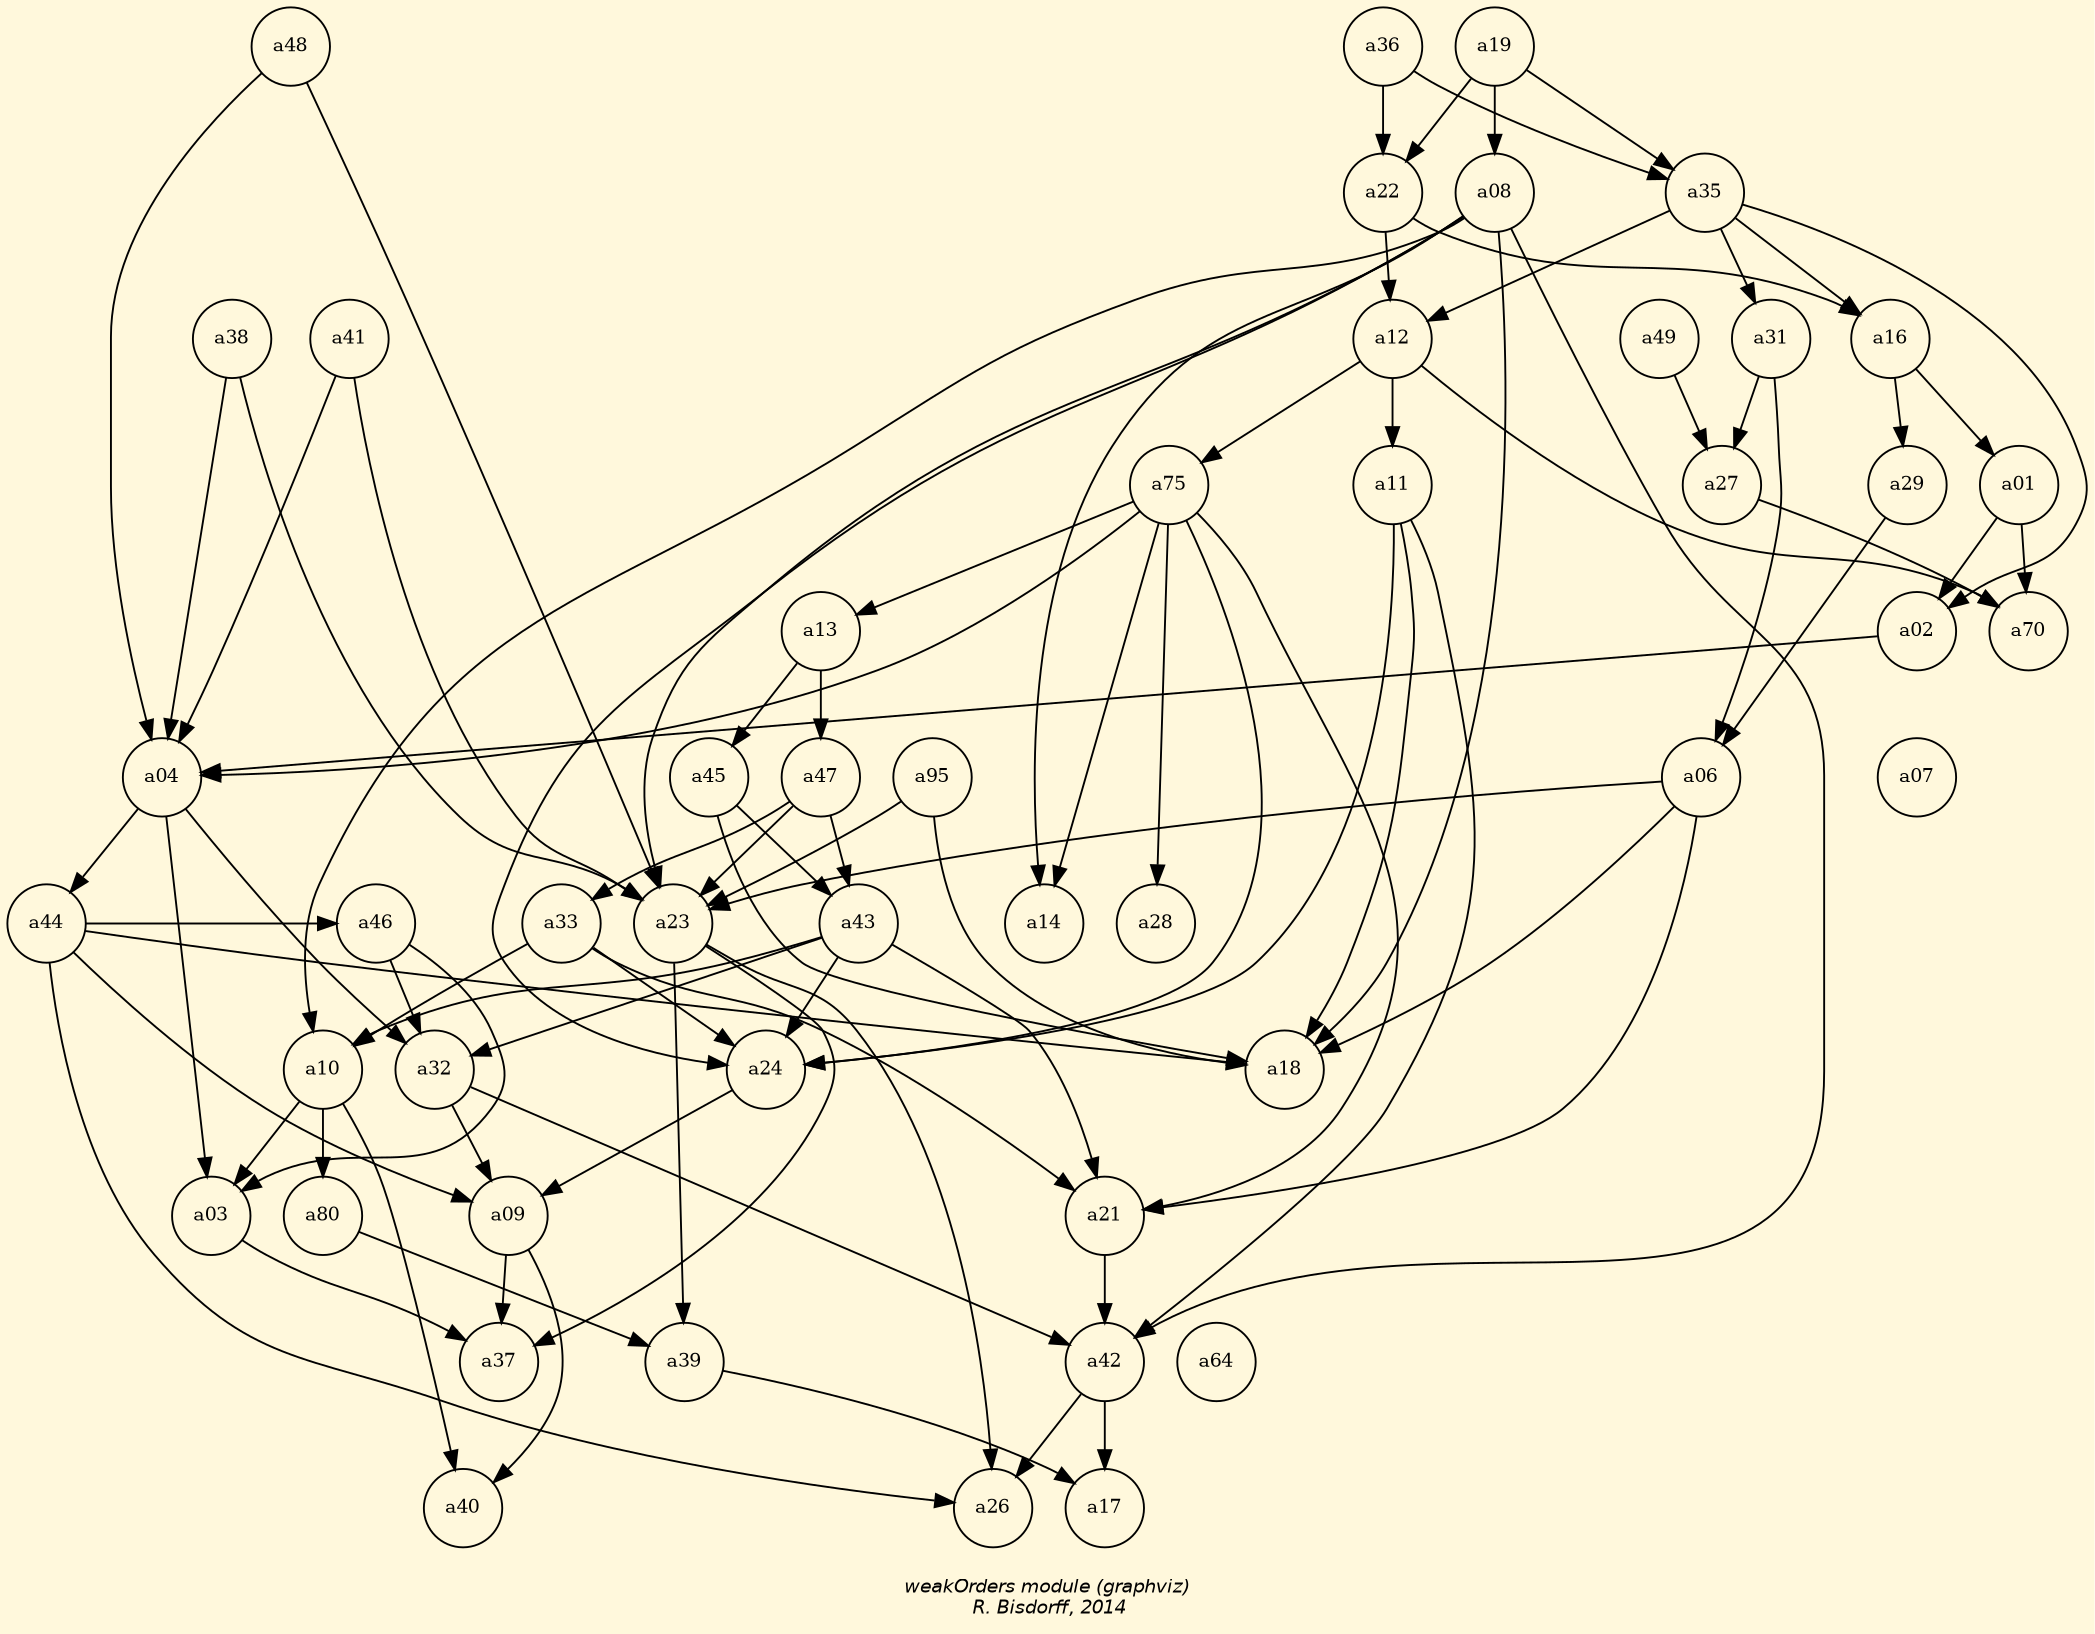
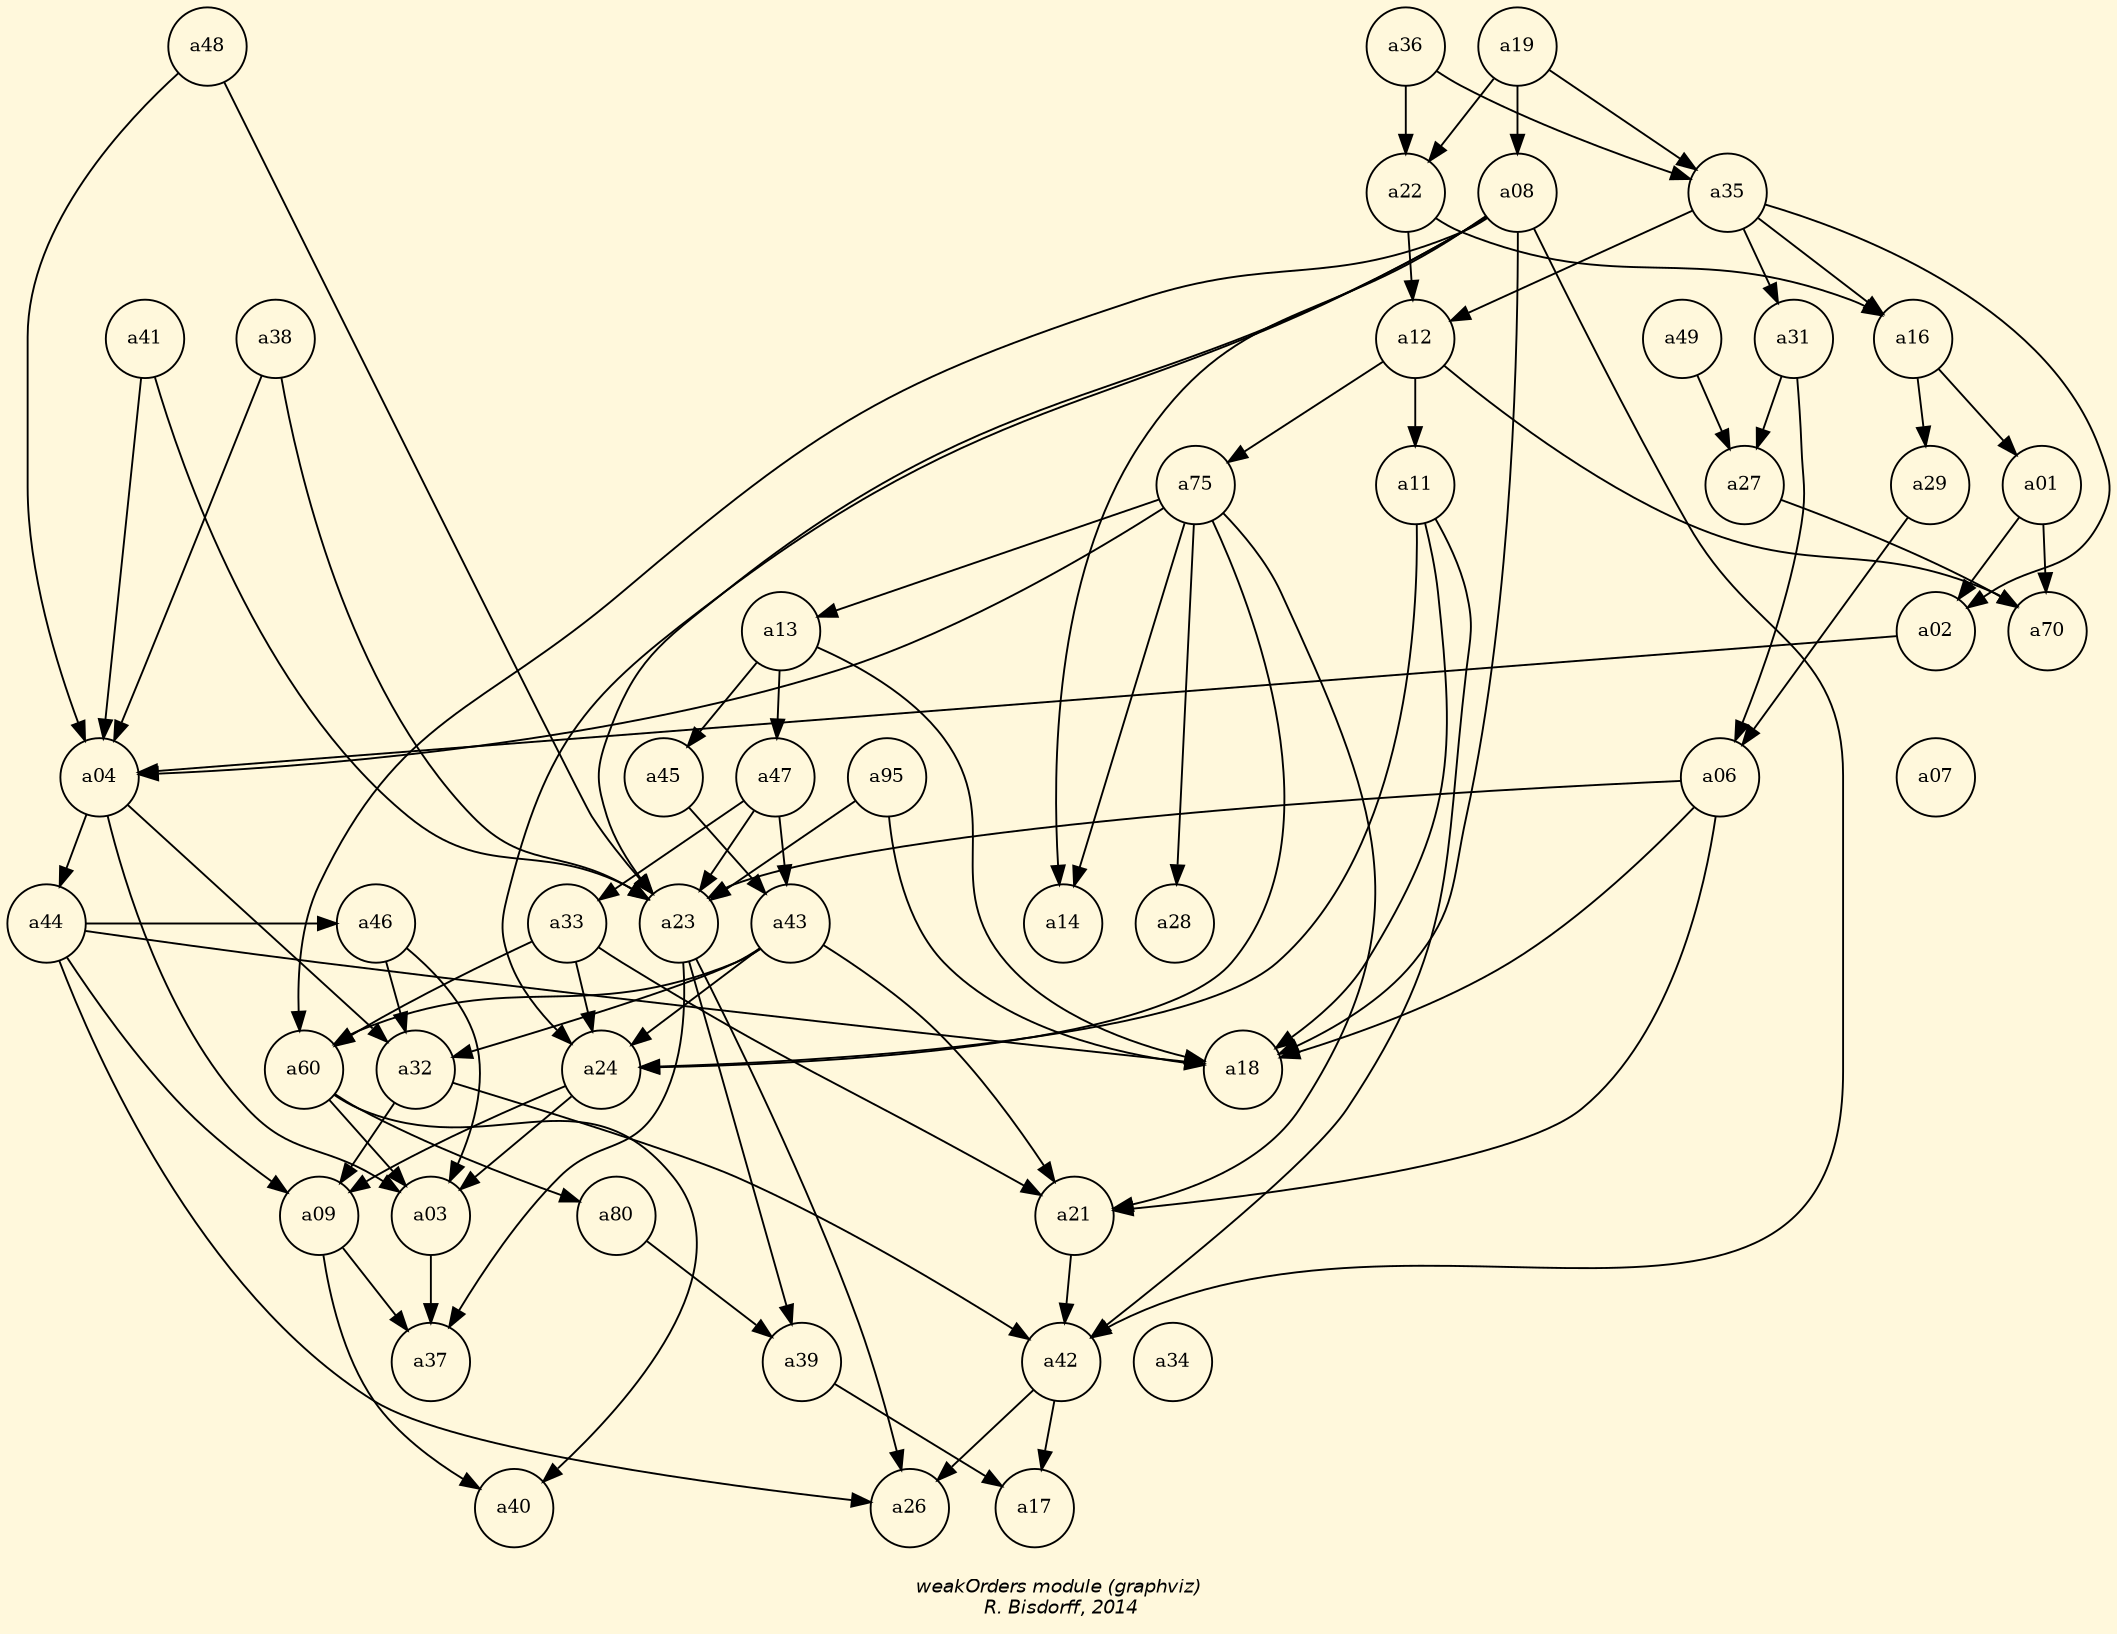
  digraph {
    bgcolor=cornsilk
    fontname="Helvetica-Oblique"
    fontsize=10
    label="\nweakOrders module (graphviz)\n R. Bisdorff, 2014"
    ordering=out
    node [fontsize=10 shape=circle]
    edge [color=black style="setlinewidth(1)"]
    n1 [label=a19]
    n2 [label=a48]
    n3 [label=a36]
    n4 [label=a22]
    n5 [label=a08]
    n6 [label=a35]
    n7 [label=a12]
    n8 [label=a41]
    n9 [label=a31]
    n10 [label=a38]
    n11 [label=a16]
    n12 [label=a49]
    n13 [label=a27]
    n14 [label=a29]
    n15 [label=a75]
    n16 [label=a01]
    n17 [label=a11]
    n18 [label=a02]
    n19 [label=a70]
    n20 [label=a13]
    n21 [label=a06]
    n22 [label=a45]
    n23 [label=a47]
    n24 [label=a07]
    n25 [label=a04]
    n26 [label=a95]
    n27 [label=a46]
    n28 [label=a33]
    n29 [label=a14]
    n30 [label=a23]
    n31 [label=a44]
    n32 [label=a43]
    n33 [label=a28]
-   n34 [label=a10]
+   n34 [label=a60]
    n35 [label=a32]
    n36 [label=a24]
    n37 [label=a18]
    n38 [label=a09]
    n39 [label=a21]
    n40 [label=a03]
    n41 [label=a80]
    n42 [label=a42]
    n43 [label=a39]
-   n44 [label=a64]
+   n44 [label=a34]
    n45 [label=a37]
    n46 [label=a26]
    n47 [label=a40]
    n48 [label=a17]
    subgraph sub_1 {
      rank=same
      n1
      n2
      n3
    }
    subgraph sub_2 {
      rank=same
      n4
      n5
      n6
    }
    subgraph sub_3 {
      rank=same
      n7
      n8
      n9
      n10
      n11
      n12
    }
    subgraph sub_4 {
      rank=same
      n13
      n14
      n15
      n16
      n17
    }
    subgraph sub_5 {
      rank=same
      n18
      n19
      n20
    }
    subgraph sub_6 {
      rank=same
      n21
      n22
      n23
      n24
      n25
      n26
    }
    subgraph sub_7 {
      rank=same
      n27
      n28
      n29
      n30
      n31
      n32
      n33
    }
    subgraph sub_8 {
      rank=same
      n34
      n35
      n36
      n37
    }
    subgraph sub_9 {
      rank=same
      n38
      n39
      n40
      n41
    }
    subgraph sub_10 {
      rank=same
      n42
      n43
      n44
      n45
    }
    subgraph sub_11 {
      rank=same
      n46
      n47
      n48
    }
    n1 -> n4
    n1 -> n5
    n1 -> n6
    n2 -> n25
    n2 -> n30
    n3 -> n4
    n3 -> n6
    n4 -> n7
    n4 -> n11
    n5 -> n29
    n5 -> n30
    n5 -> n34
    n5 -> n36
    n5 -> n37
    n5 -> n42
    n6 -> n7
    n6 -> n9
    n6 -> n11
    n6 -> n18
    n7 -> n15
    n7 -> n17
    n7 -> n19
    n8 -> n25
    n8 -> n30
    n9 -> n13
    n9 -> n21
    n10 -> n25
    n10 -> n30
    n11 -> n14
    n11 -> n16
    n12 -> n13
    n13 -> n19
    n14 -> n21
    n15 -> n20
    n15 -> n25
    n15 -> n29
    n15 -> n33
    n15 -> n36
    n15 -> n39
    n16 -> n18
    n16 -> n19
    n17 -> n36
    n17 -> n37
    n17 -> n42
    n18 -> n25
    n20 -> n22
    n20 -> n23
-   n22 -> n37
+   n20 -> n37
    n21 -> n30
    n21 -> n37
    n21 -> n39
    n22 -> n32
    n23 -> n28
    n23 -> n30
    n23 -> n32
    n25 -> n31
    n25 -> n35
    n25 -> n40
    n26 -> n30
    n26 -> n37
    n27 -> n35
    n27 -> n40
    n28 -> n34
    n28 -> n36
    n28 -> n39
    n30 -> n43
    n30 -> n45
    n30 -> n46
    n31 -> n27
    n31 -> n37
    n31 -> n38
    n31 -> n46
    n32 -> n34
    n32 -> n35
    n32 -> n36
    n32 -> n39
    n34 -> n40
    n34 -> n41
    n34 -> n47
    n35 -> n38
    n35 -> n42
    n36 -> n38
+   n36 -> n40
    n38 -> n45
    n38 -> n47
    n39 -> n42
    n40 -> n45
    n41 -> n43
    n42 -> n46
    n42 -> n48
    n43 -> n48
  }
